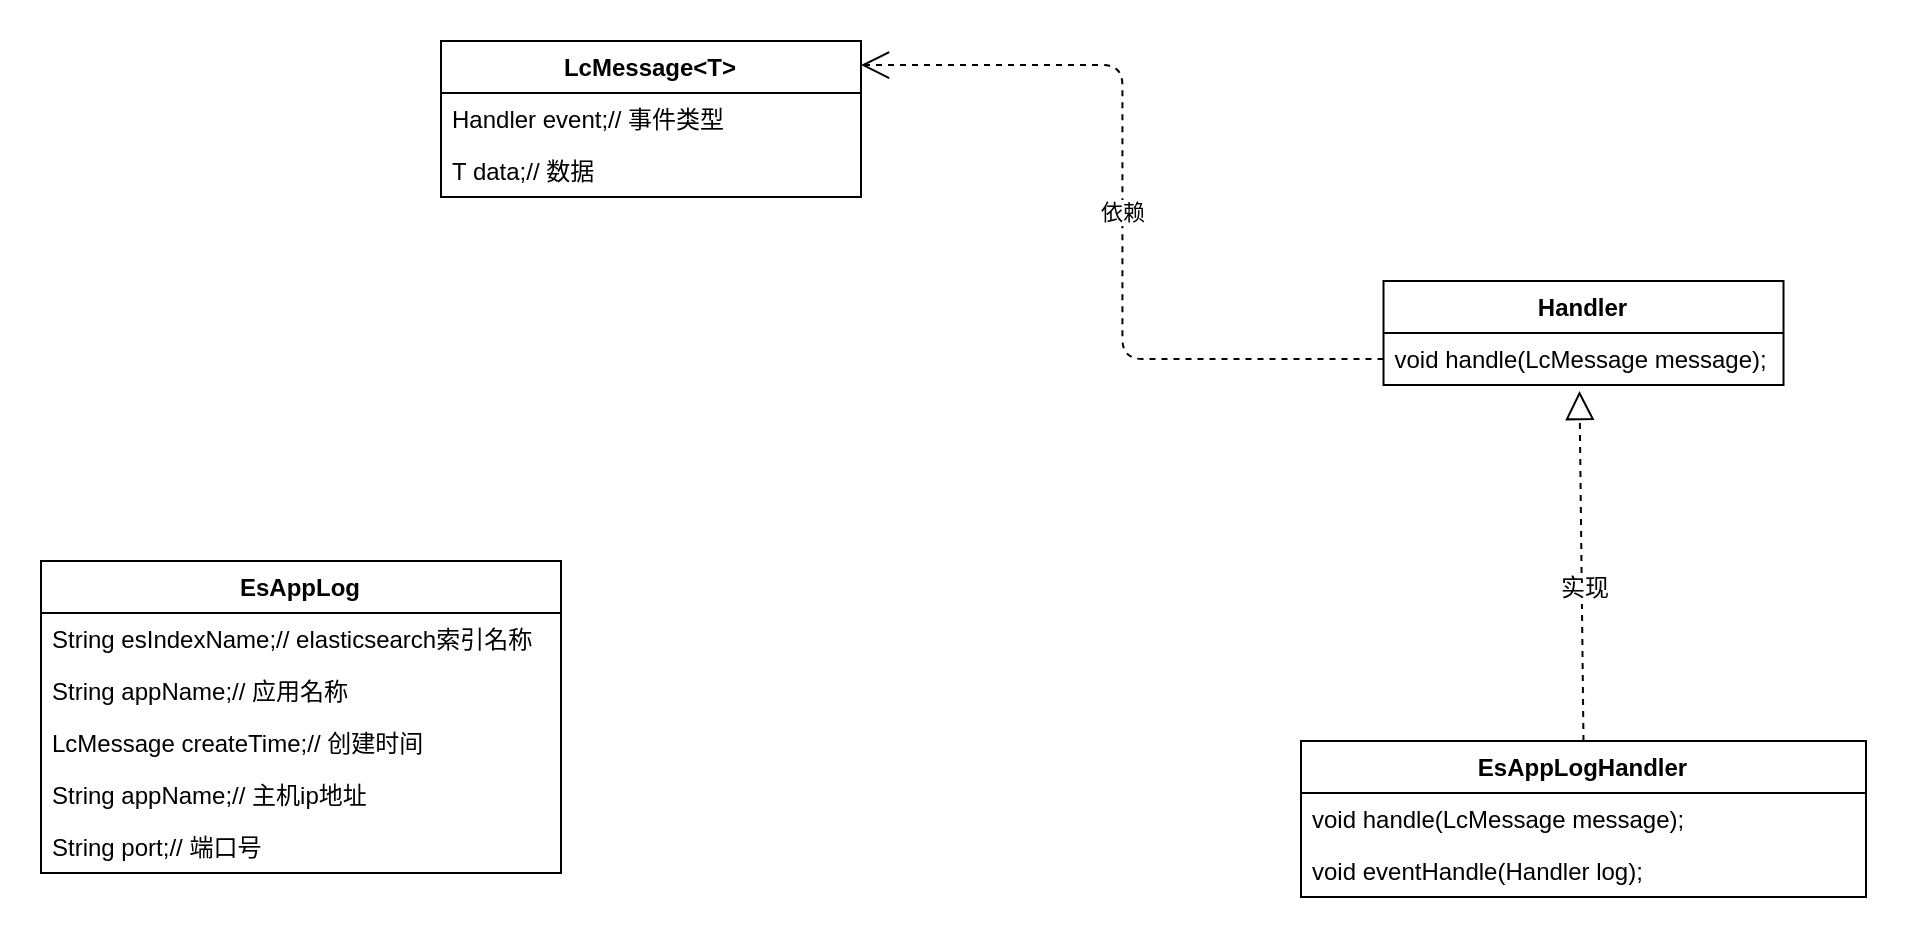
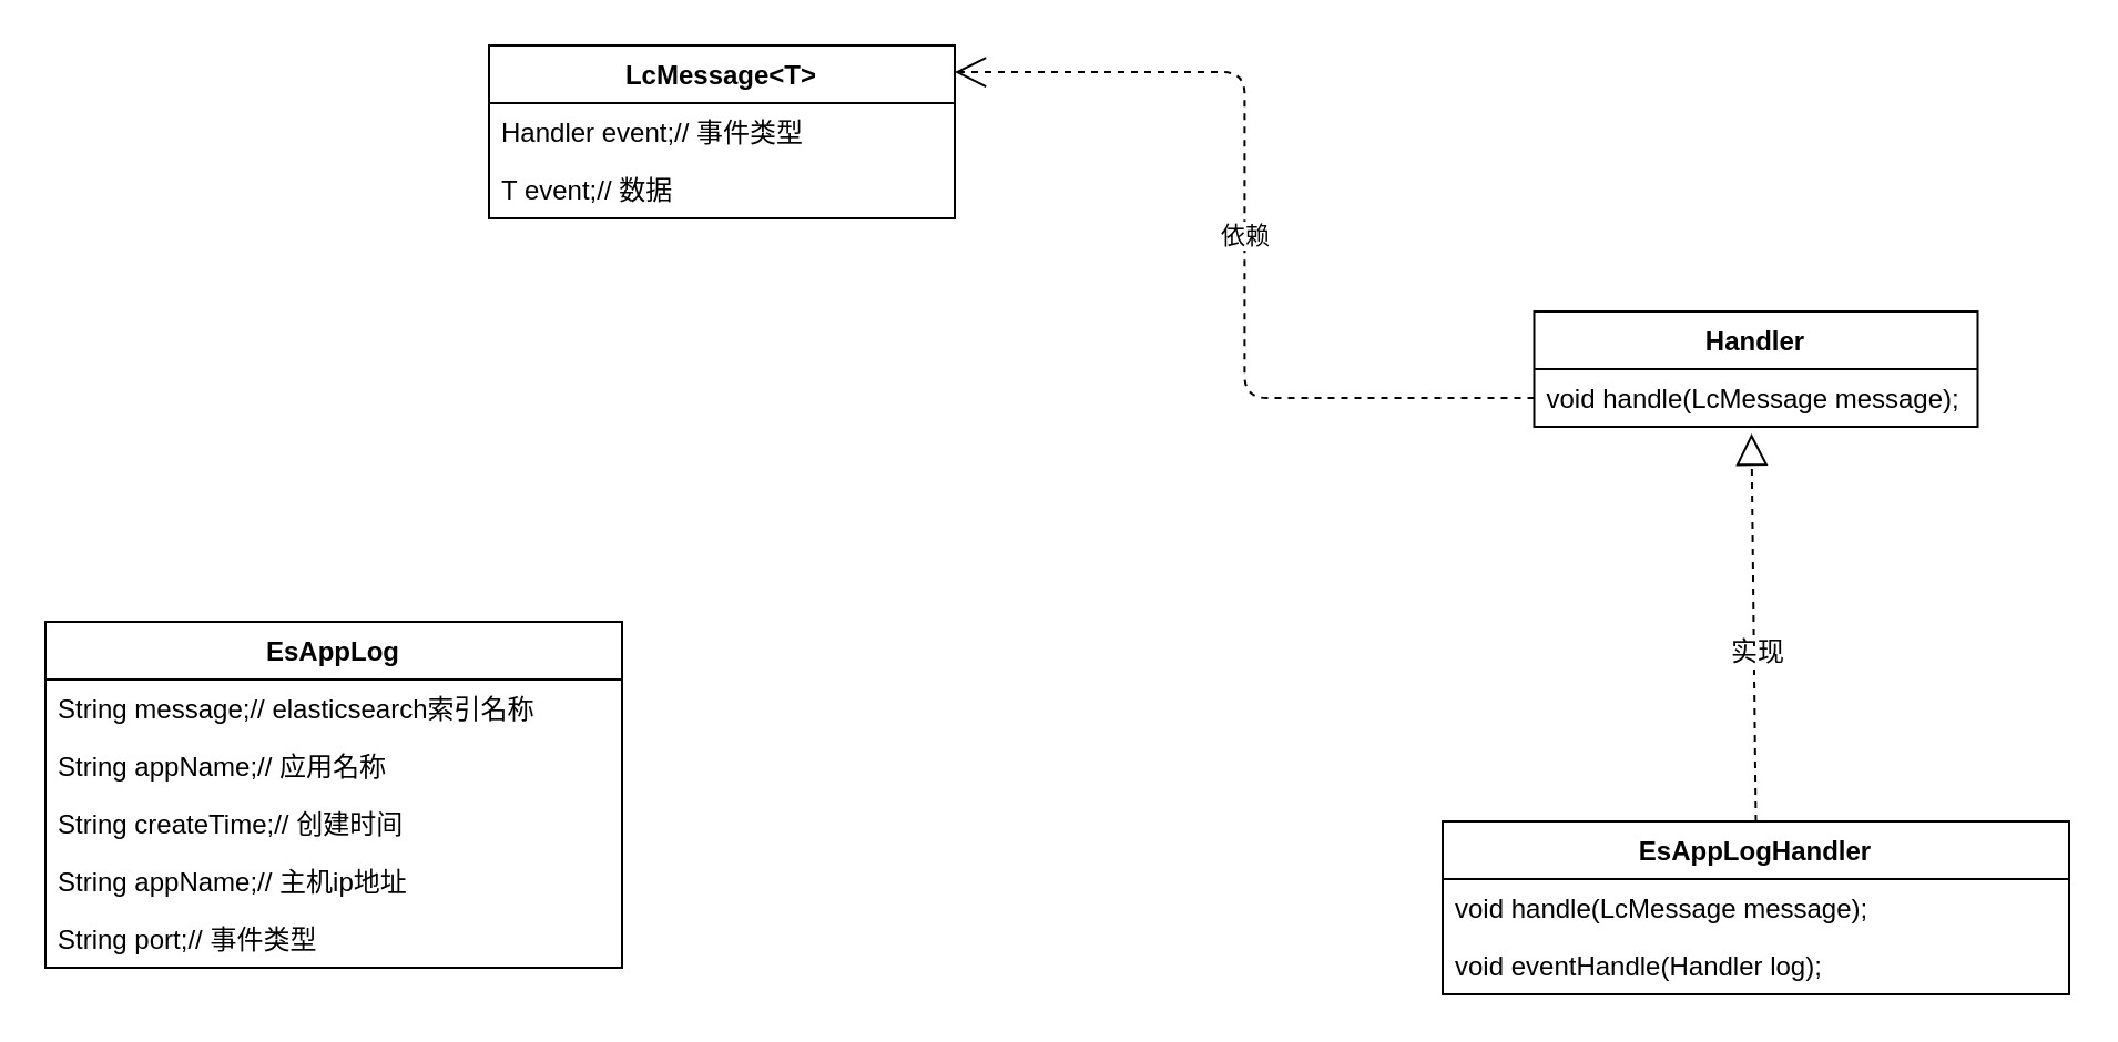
  <mxCell id="0" />
  <mxCell id="1" parent="0" />
  <mxCell id="2" value="LcMessage&lt;T&gt;" style="swimlane;fontStyle=1;align=center;verticalAlign=top;childLayout=stackLayout;horizontal=1;startSize=26;horizontalStack=0;resizeParent=1;resizeParentMax=0;resizeLast=0;collapsible=1;marginBottom=0;" parent="1" vertex="1"><mxGeometry x="220" y="20" width="210" height="78" as="geometry" /></mxCell>
  <mxCell id="3" value="Handler event;// 事件类型" style="text;strokeColor=none;fillColor=none;align=left;verticalAlign=top;spacingLeft=4;spacingRight=4;overflow=hidden;rotatable=0;points=[[0,0.5],[1,0.5]];portConstraint=eastwest;" parent="2" vertex="1"><mxGeometry y="26" width="210" height="26" as="geometry" /></mxCell>
- <mxCell id="4" value="T data;// 数据" style="text;strokeColor=none;fillColor=none;align=left;verticalAlign=top;spacingLeft=4;spacingRight=4;overflow=hidden;rotatable=0;points=[[0,0.5],[1,0.5]];portConstraint=eastwest;" parent="2" vertex="1"><mxGeometry y="52" width="210" height="26" as="geometry" /></mxCell>
+ <mxCell id="4" value="T event;// 数据" style="text;strokeColor=none;fillColor=none;align=left;verticalAlign=top;spacingLeft=4;spacingRight=4;overflow=hidden;rotatable=0;points=[[0,0.5],[1,0.5]];portConstraint=eastwest;" parent="2" vertex="1"><mxGeometry y="52" width="210" height="26" as="geometry" /></mxCell>
  <mxCell id="5" value="EsAppLog" style="swimlane;fontStyle=1;align=center;verticalAlign=top;childLayout=stackLayout;horizontal=1;startSize=26;horizontalStack=0;resizeParent=1;resizeParentMax=0;resizeLast=0;collapsible=1;marginBottom=0;" parent="1" vertex="1"><mxGeometry x="20" y="280" width="260" height="156" as="geometry" /></mxCell>
- <mxCell id="6" value="String esIndexName;// elasticsearch索引名称" style="text;strokeColor=none;fillColor=none;align=left;verticalAlign=top;spacingLeft=4;spacingRight=4;overflow=hidden;rotatable=0;points=[[0,0.5],[1,0.5]];portConstraint=eastwest;" parent="5" vertex="1"><mxGeometry y="26" width="260" height="26" as="geometry" /></mxCell>
+ <mxCell id="6" value="String message;// elasticsearch索引名称" style="text;strokeColor=none;fillColor=none;align=left;verticalAlign=top;spacingLeft=4;spacingRight=4;overflow=hidden;rotatable=0;points=[[0,0.5],[1,0.5]];portConstraint=eastwest;" parent="5" vertex="1"><mxGeometry y="26" width="260" height="26" as="geometry" /></mxCell>
  <mxCell id="7" value="String appName;// 应用名称" style="text;strokeColor=none;fillColor=none;align=left;verticalAlign=top;spacingLeft=4;spacingRight=4;overflow=hidden;rotatable=0;points=[[0,0.5],[1,0.5]];portConstraint=eastwest;" vertex="1" parent="5"><mxGeometry y="52" width="260" height="26" as="geometry" /></mxCell>
- <mxCell id="8" value="LcMessage createTime;// 创建时间" style="text;strokeColor=none;fillColor=none;align=left;verticalAlign=top;spacingLeft=4;spacingRight=4;overflow=hidden;rotatable=0;points=[[0,0.5],[1,0.5]];portConstraint=eastwest;" vertex="1" parent="5"><mxGeometry y="78" width="260" height="26" as="geometry" /></mxCell>
+ <mxCell id="8" value="String createTime;// 创建时间" style="text;strokeColor=none;fillColor=none;align=left;verticalAlign=top;spacingLeft=4;spacingRight=4;overflow=hidden;rotatable=0;points=[[0,0.5],[1,0.5]];portConstraint=eastwest;" vertex="1" parent="5"><mxGeometry y="78" width="260" height="26" as="geometry" /></mxCell>
  <mxCell id="9" value="String appName;// 主机ip地址" style="text;strokeColor=none;fillColor=none;align=left;verticalAlign=top;spacingLeft=4;spacingRight=4;overflow=hidden;rotatable=0;points=[[0,0.5],[1,0.5]];portConstraint=eastwest;" vertex="1" parent="5"><mxGeometry y="104" width="260" height="26" as="geometry" /></mxCell>
- <mxCell id="10" value="String port;// 端口号" style="text;strokeColor=none;fillColor=none;align=left;verticalAlign=top;spacingLeft=4;spacingRight=4;overflow=hidden;rotatable=0;points=[[0,0.5],[1,0.5]];portConstraint=eastwest;" vertex="1" parent="5"><mxGeometry y="130" width="260" height="26" as="geometry" /></mxCell>
+ <mxCell id="10" value="String port;// 事件类型" style="text;strokeColor=none;fillColor=none;align=left;verticalAlign=top;spacingLeft=4;spacingRight=4;overflow=hidden;rotatable=0;points=[[0,0.5],[1,0.5]];portConstraint=eastwest;" vertex="1" parent="5"><mxGeometry y="130" width="260" height="26" as="geometry" /></mxCell>
  <mxCell id="11" value="Handler" style="swimlane;fontStyle=1;align=center;verticalAlign=top;childLayout=stackLayout;horizontal=1;startSize=26;horizontalStack=0;resizeParent=1;resizeParentMax=0;resizeLast=0;collapsible=1;marginBottom=0;" parent="1" vertex="1"><mxGeometry x="691.25" y="140" width="200" height="52" as="geometry" /></mxCell>
  <mxCell id="12" value="void handle(LcMessage message);" style="text;strokeColor=none;fillColor=none;align=left;verticalAlign=top;spacingLeft=4;spacingRight=4;overflow=hidden;rotatable=0;points=[[0,0.5],[1,0.5]];portConstraint=eastwest;" parent="11" vertex="1"><mxGeometry y="26" width="200" height="26" as="geometry" /></mxCell>
  <mxCell id="13" value="EsAppLogHandler" style="swimlane;fontStyle=1;align=center;verticalAlign=top;childLayout=stackLayout;horizontal=1;startSize=26;horizontalStack=0;resizeParent=1;resizeParentMax=0;resizeLast=0;collapsible=1;marginBottom=0;" parent="1" vertex="1"><mxGeometry x="650" y="370" width="282.5" height="78" as="geometry" /></mxCell>
  <mxCell id="14" value="void handle(LcMessage message);" style="text;strokeColor=none;fillColor=none;align=left;verticalAlign=top;spacingLeft=4;spacingRight=4;overflow=hidden;rotatable=0;points=[[0,0.5],[1,0.5]];portConstraint=eastwest;" parent="13" vertex="1"><mxGeometry y="26" width="282.5" height="26" as="geometry" /></mxCell>
  <mxCell id="15" value="void eventHandle(Handler log);" style="text;strokeColor=none;fillColor=none;align=left;verticalAlign=top;spacingLeft=4;spacingRight=4;overflow=hidden;rotatable=0;points=[[0,0.5],[1,0.5]];portConstraint=eastwest;" parent="13" vertex="1"><mxGeometry y="52" width="282.5" height="26" as="geometry" /></mxCell>
  <mxCell id="16" value="" style="endArrow=block;dashed=1;endFill=0;endSize=12;html=1;exitX=0.5;exitY=0;exitDx=0;exitDy=0;entryX=0.49;entryY=1.115;entryDx=0;entryDy=0;entryPerimeter=0;" parent="1" source="13" target="12" edge="1"><mxGeometry width="160" relative="1" as="geometry"><mxPoint x="731.25" y="270" as="sourcePoint" /><mxPoint x="791.25" y="218.988" as="targetPoint" /></mxGeometry></mxCell>
  <mxCell id="17" value="实现" style="text;html=1;align=center;verticalAlign=middle;resizable=0;points=[];labelBackgroundColor=#ffffff;" parent="16" vertex="1" connectable="0"><mxGeometry x="-0.135" y="-1" relative="1" as="geometry"><mxPoint as="offset" /></mxGeometry></mxCell>
  <mxCell id="18" value="依赖" style="endArrow=open;endSize=12;dashed=1;html=1;edgeStyle=orthogonalEdgeStyle;entryX=1;entryY=0.154;entryDx=0;entryDy=0;exitX=0;exitY=0.5;exitDx=0;exitDy=0;entryPerimeter=0;" parent="1" source="12" target="2" edge="1"><mxGeometry width="160" relative="1" as="geometry"><mxPoint x="590" y="-31" as="sourcePoint" /><mxPoint x="510" y="31" as="targetPoint" /></mxGeometry></mxCell>
